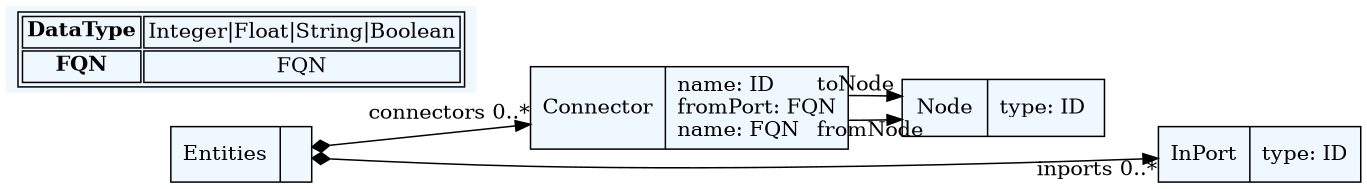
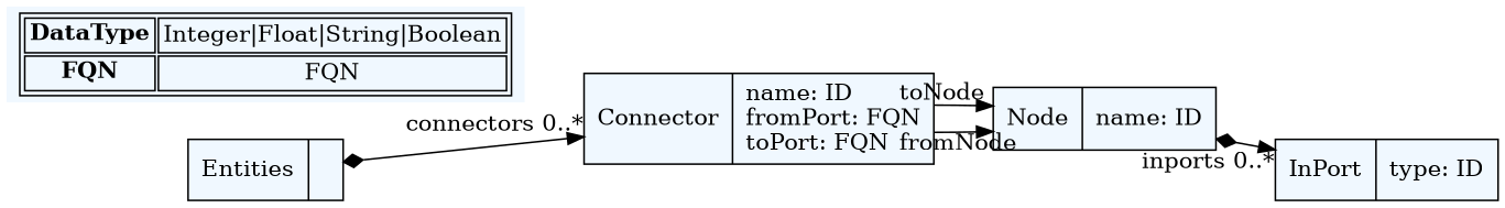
  digraph {
    fontname="Bitstream Vera Sans"
    fontsize=8
    nodesep=0.3
    rankdir=LR
    node [fillcolor=aliceblue shape=record style=filled]
    edge [arrowtail=diamond dir=both]
    n1 [label="{Entities|}"]
-   n2 [label="{Connector|name: ID\lfromPort: FQN\lname: FQN\l}"]
-   n3 [label="{Node|type: ID\l}"]
+   n2 [label="{Connector|name: ID\lfromPort: FQN\ltoPort: FQN\l}"]
+   n3 [label="{Node|name: ID\l}"]
    n4 [label="{InPort|type: ID\l}"]
    n5 [label=< <table> 	<tr> 		<td><b>DataType</b></td><td>Integer|Float|String|Boolean</td> 	</tr> 	<tr> 		<td><b>FQN</b></td><td>FQN</td> 	</tr> </table> > shape=plaintext]
    n1 -> n2 [headlabel="connectors 0..*"]
    n2 -> n3 [arrowtail=empty dir=black headlabel="fromNode "]
    n2 -> n3 [arrowtail=empty dir=black headlabel="toNode "]
-   n1 -> n4 [headlabel="inports 0..*"]
+   n3 -> n4 [headlabel="inports 0..*"]
  }
